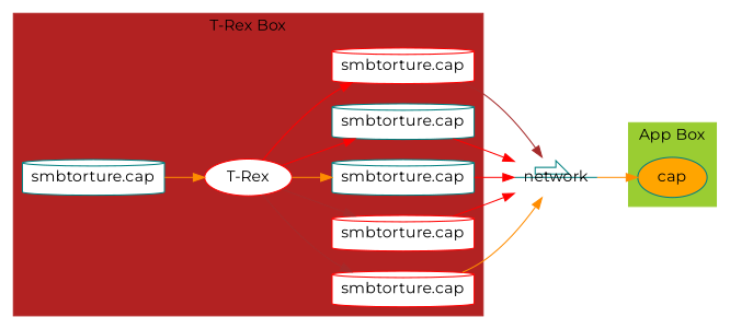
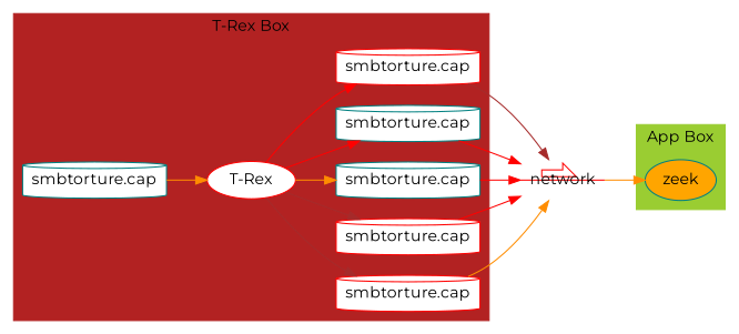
  digraph {
    fontname=Montserrat
    rankdir=LR
    node [color=teal fillcolor=white fontname=Montserrat shape=cylinder style=filled]
    edge [color=red fontname=Montserrat]
    n1 [height=0.2 label="smbtorture.cap" width=0.2]
    n2 [color=red height=0.2 label="smbtorture.cap" width=0.2]
    n3 [color=red height=0.2 label="smbtorture.cap" width=0.2]
    n4 [height=0.2 label="smbtorture.cap" width=0.2]
    n5 [height=0.2 label="smbtorture.cap" width=0.2]
    n6 [color=red height=0.2 label="smbtorture.cap" width=0.2]
    n7 [color=red height=0.2 label="T-Rex" shape=ellipse width=0.2]
-   zeek [fillcolor=orange shape=ellipse label=cap]
-   network [shape=primersite fillcolor="" style=""]
+   zeek [fillcolor=orange shape=ellipse]
+   network [color=red shape=primersite fillcolor="" style=""]
    subgraph cluster_1 {
      color=firebrick
      label="T-Rex Box"
      style=filled
      n1
      n2
      n3
      n4
      n5
      n6
      n7
    }
    subgraph cluster_2 {
      color=yellowgreen
      label="App Box"
      style=filled
      zeek
    }
    n1 -> n7 [color=darkorange]
    n2 -> network [color=darkorange]
    n3 -> network
    n4 -> network
    n5 -> network
    n6 -> network [color=brown]
    n7 -> n2 [color=brown]
    n7 -> n3 [color=brown]
    n7 -> n4 [color=darkorange]
    n7 -> n5
    n7 -> n6
    network -> zeek [color=darkorange]
  }
